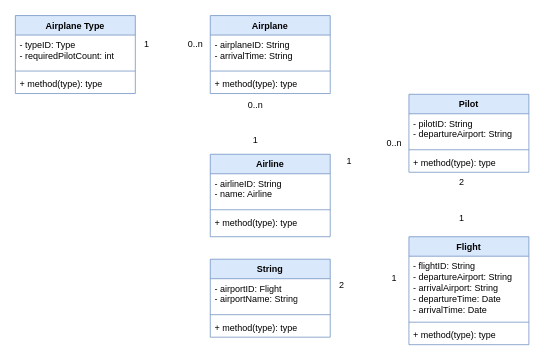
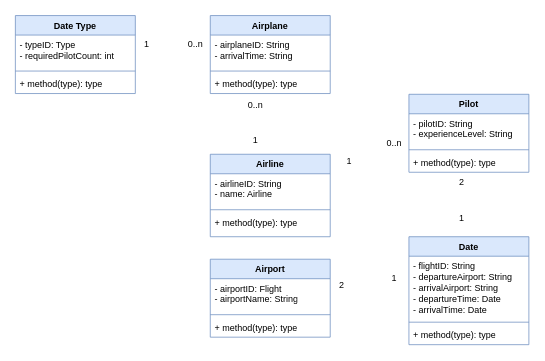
  <mxCell id="0" />
  <mxCell id="1" parent="0" />
  <mxCell id="2" value="Airline" style="swimlane;fontStyle=1;align=center;verticalAlign=top;childLayout=stackLayout;horizontal=1;startSize=26;horizontalStack=0;resizeParent=1;resizeParentMax=0;resizeLast=0;collapsible=1;marginBottom=0;whiteSpace=wrap;html=1;fillColor=#dae8fc;strokeColor=#6c8ebf;" vertex="1" parent="1"><mxGeometry x="280" y="205" width="160" height="110" as="geometry" /></mxCell>
  <mxCell id="3" value="- airlineID: String&lt;div&gt;- name: Airline&lt;/div&gt;" style="text;strokeColor=none;fillColor=none;align=left;verticalAlign=top;spacingLeft=4;spacingRight=4;overflow=hidden;rotatable=0;points=[[0,0.5],[1,0.5]];portConstraint=eastwest;whiteSpace=wrap;html=1;" vertex="1" parent="2"><mxGeometry y="26" width="160" height="44" as="geometry" /></mxCell>
  <mxCell id="4" value="" style="line;strokeWidth=1;fillColor=none;align=left;verticalAlign=middle;spacingTop=-1;spacingLeft=3;spacingRight=3;rotatable=0;labelPosition=right;points=[];portConstraint=eastwest;strokeColor=inherit;" vertex="1" parent="2"><mxGeometry y="70" width="160" height="8" as="geometry" /></mxCell>
  <mxCell id="5" value="+ method(type): type" style="text;strokeColor=none;fillColor=none;align=left;verticalAlign=top;spacingLeft=4;spacingRight=4;overflow=hidden;rotatable=0;points=[[0,0.5],[1,0.5]];portConstraint=eastwest;whiteSpace=wrap;html=1;" vertex="1" parent="2"><mxGeometry y="78" width="160" height="32" as="geometry" /></mxCell>
  <mxCell id="6" value="Airplane" style="swimlane;fontStyle=1;align=center;verticalAlign=top;childLayout=stackLayout;horizontal=1;startSize=26;horizontalStack=0;resizeParent=1;resizeParentMax=0;resizeLast=0;collapsible=1;marginBottom=0;whiteSpace=wrap;html=1;fillColor=#dae8fc;strokeColor=#6c8ebf;" vertex="1" parent="1"><mxGeometry x="280" y="20" width="160" height="104" as="geometry" /></mxCell>
  <mxCell id="7" value="- airplaneID: String&lt;div&gt;- arrivalTime: String&lt;/div&gt;" style="text;strokeColor=none;fillColor=none;align=left;verticalAlign=top;spacingLeft=4;spacingRight=4;overflow=hidden;rotatable=0;points=[[0,0.5],[1,0.5]];portConstraint=eastwest;whiteSpace=wrap;html=1;" vertex="1" parent="6"><mxGeometry y="26" width="160" height="44" as="geometry" /></mxCell>
  <mxCell id="8" value="" style="line;strokeWidth=1;fillColor=none;align=left;verticalAlign=middle;spacingTop=-1;spacingLeft=3;spacingRight=3;rotatable=0;labelPosition=right;points=[];portConstraint=eastwest;strokeColor=inherit;" vertex="1" parent="6"><mxGeometry y="70" width="160" height="8" as="geometry" /></mxCell>
  <mxCell id="9" value="+ method(type): type" style="text;strokeColor=none;fillColor=none;align=left;verticalAlign=top;spacingLeft=4;spacingRight=4;overflow=hidden;rotatable=0;points=[[0,0.5],[1,0.5]];portConstraint=eastwest;whiteSpace=wrap;html=1;" vertex="1" parent="6"><mxGeometry y="78" width="160" height="26" as="geometry" /></mxCell>
- <mxCell id="10" value="Flight" style="swimlane;fontStyle=1;align=center;verticalAlign=top;childLayout=stackLayout;horizontal=1;startSize=26;horizontalStack=0;resizeParent=1;resizeParentMax=0;resizeLast=0;collapsible=1;marginBottom=0;whiteSpace=wrap;html=1;fillColor=#dae8fc;strokeColor=#6c8ebf;" vertex="1" parent="1"><mxGeometry x="545" y="315" width="160" height="144" as="geometry" /></mxCell>
+ <mxCell id="10" value="Date" style="swimlane;fontStyle=1;align=center;verticalAlign=top;childLayout=stackLayout;horizontal=1;startSize=26;horizontalStack=0;resizeParent=1;resizeParentMax=0;resizeLast=0;collapsible=1;marginBottom=0;whiteSpace=wrap;html=1;fillColor=#dae8fc;strokeColor=#6c8ebf;" vertex="1" parent="1"><mxGeometry x="545" y="315" width="160" height="144" as="geometry" /></mxCell>
  <mxCell id="11" value="- flightID: String&lt;div&gt;- departureAirport: String&lt;/div&gt;&lt;div&gt;- arrivalAirport: String&lt;/div&gt;&lt;div&gt;- departureTime: Date&lt;/div&gt;&lt;div&gt;- arrivalTime: Date&lt;/div&gt;" style="text;strokeColor=none;fillColor=none;align=left;verticalAlign=top;spacingLeft=4;spacingRight=4;overflow=hidden;rotatable=0;points=[[0,0.5],[1,0.5]];portConstraint=eastwest;whiteSpace=wrap;html=1;" vertex="1" parent="10"><mxGeometry y="26" width="160" height="84" as="geometry" /></mxCell>
  <mxCell id="12" value="" style="line;strokeWidth=1;fillColor=none;align=left;verticalAlign=middle;spacingTop=-1;spacingLeft=3;spacingRight=3;rotatable=0;labelPosition=right;points=[];portConstraint=eastwest;strokeColor=inherit;" vertex="1" parent="10"><mxGeometry y="110" width="160" height="8" as="geometry" /></mxCell>
  <mxCell id="13" value="+ method(type): type" style="text;strokeColor=none;fillColor=none;align=left;verticalAlign=top;spacingLeft=4;spacingRight=4;overflow=hidden;rotatable=0;points=[[0,0.5],[1,0.5]];portConstraint=eastwest;whiteSpace=wrap;html=1;" vertex="1" parent="10"><mxGeometry y="118" width="160" height="26" as="geometry" /></mxCell>
  <mxCell id="14" value="Pilot" style="swimlane;fontStyle=1;align=center;verticalAlign=top;childLayout=stackLayout;horizontal=1;startSize=26;horizontalStack=0;resizeParent=1;resizeParentMax=0;resizeLast=0;collapsible=1;marginBottom=0;whiteSpace=wrap;html=1;fillColor=#dae8fc;strokeColor=#6c8ebf;" vertex="1" parent="1"><mxGeometry x="545" y="125" width="160" height="104" as="geometry" /></mxCell>
- <mxCell id="15" value="- pilotID: String&lt;div&gt;- departureAirport: String&lt;/div&gt;" style="text;strokeColor=none;fillColor=none;align=left;verticalAlign=top;spacingLeft=4;spacingRight=4;overflow=hidden;rotatable=0;points=[[0,0.5],[1,0.5]];portConstraint=eastwest;whiteSpace=wrap;html=1;" vertex="1" parent="14"><mxGeometry y="26" width="160" height="44" as="geometry" /></mxCell>
+ <mxCell id="15" value="- pilotID: String&lt;div&gt;- experienceLevel: String&lt;/div&gt;" style="text;strokeColor=none;fillColor=none;align=left;verticalAlign=top;spacingLeft=4;spacingRight=4;overflow=hidden;rotatable=0;points=[[0,0.5],[1,0.5]];portConstraint=eastwest;whiteSpace=wrap;html=1;" vertex="1" parent="14"><mxGeometry y="26" width="160" height="44" as="geometry" /></mxCell>
  <mxCell id="16" value="" style="line;strokeWidth=1;fillColor=none;align=left;verticalAlign=middle;spacingTop=-1;spacingLeft=3;spacingRight=3;rotatable=0;labelPosition=right;points=[];portConstraint=eastwest;strokeColor=inherit;" vertex="1" parent="14"><mxGeometry y="70" width="160" height="8" as="geometry" /></mxCell>
  <mxCell id="17" value="+ method(type): type" style="text;strokeColor=none;fillColor=none;align=left;verticalAlign=top;spacingLeft=4;spacingRight=4;overflow=hidden;rotatable=0;points=[[0,0.5],[1,0.5]];portConstraint=eastwest;whiteSpace=wrap;html=1;" vertex="1" parent="14"><mxGeometry y="78" width="160" height="26" as="geometry" /></mxCell>
- <mxCell id="18" value="String" style="swimlane;fontStyle=1;align=center;verticalAlign=top;childLayout=stackLayout;horizontal=1;startSize=26;horizontalStack=0;resizeParent=1;resizeParentMax=0;resizeLast=0;collapsible=1;marginBottom=0;whiteSpace=wrap;html=1;fillColor=#dae8fc;strokeColor=#6c8ebf;" vertex="1" parent="1"><mxGeometry x="280" y="345" width="160" height="104" as="geometry" /></mxCell>
+ <mxCell id="18" value="Airport" style="swimlane;fontStyle=1;align=center;verticalAlign=top;childLayout=stackLayout;horizontal=1;startSize=26;horizontalStack=0;resizeParent=1;resizeParentMax=0;resizeLast=0;collapsible=1;marginBottom=0;whiteSpace=wrap;html=1;fillColor=#dae8fc;strokeColor=#6c8ebf;" vertex="1" parent="1"><mxGeometry x="280" y="345" width="160" height="104" as="geometry" /></mxCell>
  <mxCell id="19" value="- airportID: Flight&lt;div&gt;- airportName: String&lt;/div&gt;" style="text;strokeColor=none;fillColor=none;align=left;verticalAlign=top;spacingLeft=4;spacingRight=4;overflow=hidden;rotatable=0;points=[[0,0.5],[1,0.5]];portConstraint=eastwest;whiteSpace=wrap;html=1;" vertex="1" parent="18"><mxGeometry y="26" width="160" height="44" as="geometry" /></mxCell>
  <mxCell id="20" value="" style="line;strokeWidth=1;fillColor=none;align=left;verticalAlign=middle;spacingTop=-1;spacingLeft=3;spacingRight=3;rotatable=0;labelPosition=right;points=[];portConstraint=eastwest;strokeColor=inherit;" vertex="1" parent="18"><mxGeometry y="70" width="160" height="8" as="geometry" /></mxCell>
  <mxCell id="21" value="+ method(type): type" style="text;strokeColor=none;fillColor=none;align=left;verticalAlign=top;spacingLeft=4;spacingRight=4;overflow=hidden;rotatable=0;points=[[0,0.5],[1,0.5]];portConstraint=eastwest;whiteSpace=wrap;html=1;" vertex="1" parent="18"><mxGeometry y="78" width="160" height="26" as="geometry" /></mxCell>
- <mxCell id="22" value="Airplane Type" style="swimlane;fontStyle=1;align=center;verticalAlign=top;childLayout=stackLayout;horizontal=1;startSize=26;horizontalStack=0;resizeParent=1;resizeParentMax=0;resizeLast=0;collapsible=1;marginBottom=0;whiteSpace=wrap;html=1;fillColor=#dae8fc;strokeColor=#6c8ebf;" vertex="1" parent="1"><mxGeometry x="20" y="20" width="160" height="104" as="geometry" /></mxCell>
+ <mxCell id="22" value="Date Type" style="swimlane;fontStyle=1;align=center;verticalAlign=top;childLayout=stackLayout;horizontal=1;startSize=26;horizontalStack=0;resizeParent=1;resizeParentMax=0;resizeLast=0;collapsible=1;marginBottom=0;whiteSpace=wrap;html=1;fillColor=#dae8fc;strokeColor=#6c8ebf;" vertex="1" parent="1"><mxGeometry x="20" y="20" width="160" height="104" as="geometry" /></mxCell>
  <mxCell id="23" value="- typeID: Type&lt;div&gt;- requiredPilotCount: int&lt;/div&gt;" style="text;strokeColor=none;fillColor=none;align=left;verticalAlign=top;spacingLeft=4;spacingRight=4;overflow=hidden;rotatable=0;points=[[0,0.5],[1,0.5]];portConstraint=eastwest;whiteSpace=wrap;html=1;" vertex="1" parent="22"><mxGeometry y="26" width="160" height="44" as="geometry" /></mxCell>
  <mxCell id="24" value="" style="line;strokeWidth=1;fillColor=none;align=left;verticalAlign=middle;spacingTop=-1;spacingLeft=3;spacingRight=3;rotatable=0;labelPosition=right;points=[];portConstraint=eastwest;strokeColor=inherit;" vertex="1" parent="22"><mxGeometry y="70" width="160" height="8" as="geometry" /></mxCell>
  <mxCell id="25" value="+ method(type): type" style="text;strokeColor=none;fillColor=none;align=left;verticalAlign=top;spacingLeft=4;spacingRight=4;overflow=hidden;rotatable=0;points=[[0,0.5],[1,0.5]];portConstraint=eastwest;whiteSpace=wrap;html=1;" vertex="1" parent="22"><mxGeometry y="78" width="160" height="26" as="geometry" /></mxCell>
  <mxCell id="26" value="1" style="text;html=1;align=center;verticalAlign=middle;resizable=0;points=[];autosize=1;strokeColor=none;fillColor=none;" vertex="1" parent="1"><mxGeometry x="600" y="275" width="30" height="30" as="geometry" /></mxCell>
  <mxCell id="27" value="2&lt;div&gt;&lt;br&gt;&lt;/div&gt;" style="text;html=1;align=center;verticalAlign=middle;resizable=0;points=[];autosize=1;strokeColor=none;fillColor=none;" vertex="1" parent="1"><mxGeometry x="600" y="229" width="30" height="40" as="geometry" /></mxCell>
  <mxCell id="28" value="1" style="text;html=1;align=center;verticalAlign=middle;resizable=0;points=[];autosize=1;strokeColor=none;fillColor=none;" vertex="1" parent="1"><mxGeometry x="325" y="171" width="30" height="30" as="geometry" /></mxCell>
  <mxCell id="29" value="0..n" style="text;html=1;align=center;verticalAlign=middle;resizable=0;points=[];autosize=1;strokeColor=none;fillColor=none;" vertex="1" parent="1"><mxGeometry x="320" y="125" width="40" height="30" as="geometry" /></mxCell>
  <mxCell id="30" value="2" style="text;html=1;align=center;verticalAlign=middle;resizable=0;points=[];autosize=1;strokeColor=none;fillColor=none;" vertex="1" parent="1"><mxGeometry x="440" y="365" width="30" height="30" as="geometry" /></mxCell>
  <mxCell id="31" value="1" style="text;html=1;align=center;verticalAlign=middle;resizable=0;points=[];autosize=1;strokeColor=none;fillColor=none;" vertex="1" parent="1"><mxGeometry x="510" y="355" width="30" height="30" as="geometry" /></mxCell>
  <mxCell id="32" value="1" style="text;html=1;align=center;verticalAlign=middle;resizable=0;points=[];autosize=1;strokeColor=none;fillColor=none;" vertex="1" parent="1"><mxGeometry x="450" y="199" width="30" height="30" as="geometry" /></mxCell>
  <mxCell id="33" value="0..n" style="text;html=1;align=center;verticalAlign=middle;resizable=0;points=[];autosize=1;strokeColor=none;fillColor=none;" vertex="1" parent="1"><mxGeometry x="505" y="175" width="40" height="30" as="geometry" /></mxCell>
  <mxCell id="34" value="0..n" style="text;html=1;align=center;verticalAlign=middle;resizable=0;points=[];autosize=1;strokeColor=none;fillColor=none;" vertex="1" parent="1"><mxGeometry x="240" y="43" width="40" height="30" as="geometry" /></mxCell>
  <mxCell id="35" value="1" style="text;html=1;align=center;verticalAlign=middle;resizable=0;points=[];autosize=1;strokeColor=none;fillColor=none;" vertex="1" parent="1"><mxGeometry x="180" y="43" width="30" height="30" as="geometry" /></mxCell>
